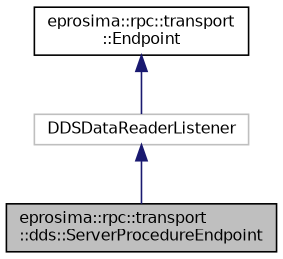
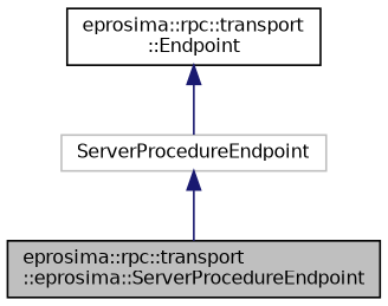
  digraph {
    node [color=black fillcolor=white fontname=Helvetica fontsize=10 shape=record style=filled]
    edge [color=midnightblue dir=back fontname=Helvetica fontsize=10 labelfontname=Helvetica labelfontsize=10 style=solid]
-   n1 [fillcolor=grey75 fontcolor=black height=0.2 label="eprosima::rpc::transport\l::dds::ServerProcedureEndpoint" width=0.4]
+   n1 [fillcolor=grey75 fontcolor=black height=0.2 label="eprosima::rpc::transport\l::eprosima::ServerProcedureEndpoint" width=0.4]
    n2 [height=0.2 label="eprosima::rpc::transport\l::Endpoint" width=0.4]
-   n3 [color=grey75 height=0.2 label=DDSDataReaderListener width=0.4]
+   n3 [color=grey75 height=0.2 label=ServerProcedureEndpoint width=0.4]
    n2 -> n3
    n3 -> n1
  }
